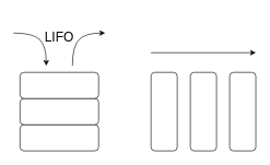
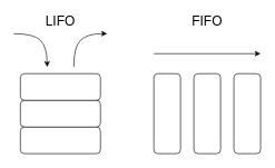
  <mxCell id="0" />
  <mxCell id="1" parent="0" />
  <mxCell id="2" value="" style="curved=1;endArrow=classic;html=1;" edge="1" parent="1"><mxGeometry width="50" height="50" relative="1" as="geometry"><mxPoint x="110" y="100" as="sourcePoint" /><mxPoint x="160" y="50" as="targetPoint" /><Array as="points"><mxPoint x="110" y="70" /><mxPoint x="130" y="50" /></Array></mxGeometry></mxCell>
  <mxCell id="3" value="" style="rounded=1;whiteSpace=wrap;html=1;" vertex="1" parent="1"><mxGeometry x="30" y="190" width="120" height="40" as="geometry" /></mxCell>
  <mxCell id="4" value="" style="rounded=1;whiteSpace=wrap;html=1;" vertex="1" parent="1"><mxGeometry x="30" y="150" width="120" height="40" as="geometry" /></mxCell>
  <mxCell id="5" value="" style="rounded=1;whiteSpace=wrap;html=1;" vertex="1" parent="1"><mxGeometry x="30" y="110" width="120" height="40" as="geometry" /></mxCell>
  <mxCell id="6" value="" style="curved=1;endArrow=classic;html=1;" edge="1" parent="1"><mxGeometry width="50" height="50" relative="1" as="geometry"><mxPoint x="20" y="50" as="sourcePoint" /><mxPoint x="70" y="100" as="targetPoint" /><Array as="points"><mxPoint x="50" y="50" /><mxPoint x="70" y="70" /></Array></mxGeometry></mxCell>
- <mxCell id="7" value="&lt;font style=&quot;font-size: 20px&quot;&gt;LIFO&lt;/font&gt;" style="text;html=1;strokeColor=none;fillColor=none;align=center;verticalAlign=middle;whiteSpace=wrap;rounded=0;" vertex="1" parent="1"><mxGeometry x="60" y="45" width="60" height="20" as="geometry" /></mxCell>
+ <mxCell id="7" value="&lt;font style=&quot;font-size: 20px&quot;&gt;LIFO&lt;/font&gt;" style="text;html=1;strokeColor=none;fillColor=none;align=center;verticalAlign=middle;whiteSpace=wrap;rounded=0;" vertex="1" parent="1"><mxGeometry x="60" y="20" width="60" height="20" as="geometry" /></mxCell>
  <mxCell id="8" value="" style="rounded=1;whiteSpace=wrap;html=1;" vertex="1" parent="1"><mxGeometry x="230" y="110" width="40" height="120" as="geometry" /></mxCell>
  <mxCell id="9" value="" style="rounded=1;whiteSpace=wrap;html=1;" vertex="1" parent="1"><mxGeometry x="290" y="110" width="40" height="120" as="geometry" /></mxCell>
  <mxCell id="10" value="" style="rounded=1;whiteSpace=wrap;html=1;" vertex="1" parent="1"><mxGeometry x="350" y="110" width="40" height="120" as="geometry" /></mxCell>
  <mxCell id="11" value="" style="endArrow=classic;html=1;" edge="1" parent="1"><mxGeometry width="50" height="50" relative="1" as="geometry"><mxPoint x="230" y="80" as="sourcePoint" /><mxPoint x="390" y="80" as="targetPoint" /></mxGeometry></mxCell>
+ <mxCell id="12" value="&lt;font style=&quot;font-size: 20px&quot;&gt;FIFO&lt;/font&gt;" style="text;html=1;strokeColor=none;fillColor=none;align=center;verticalAlign=middle;whiteSpace=wrap;rounded=0;" vertex="1" parent="1"><mxGeometry x="280" y="20" width="60" height="20" as="geometry" /></mxCell>
